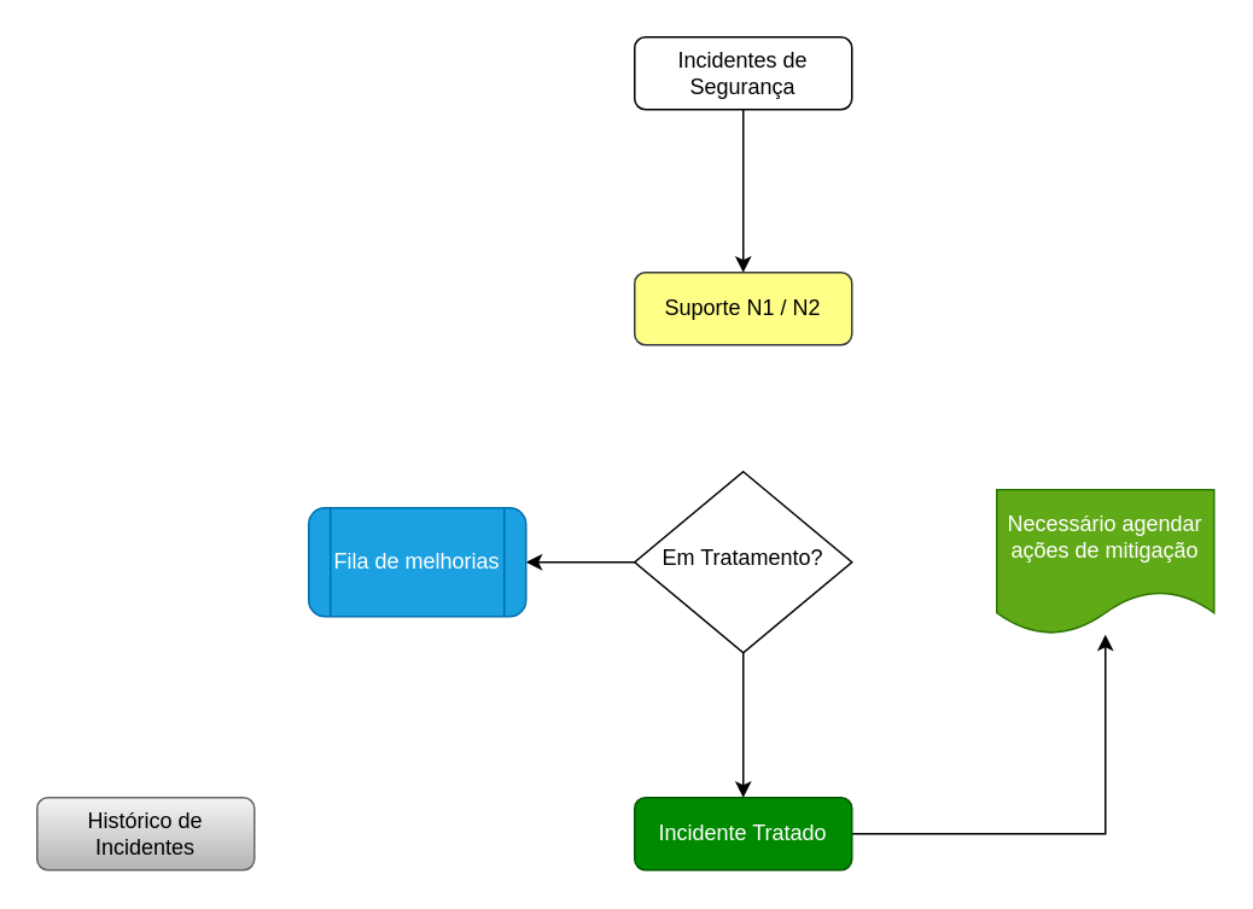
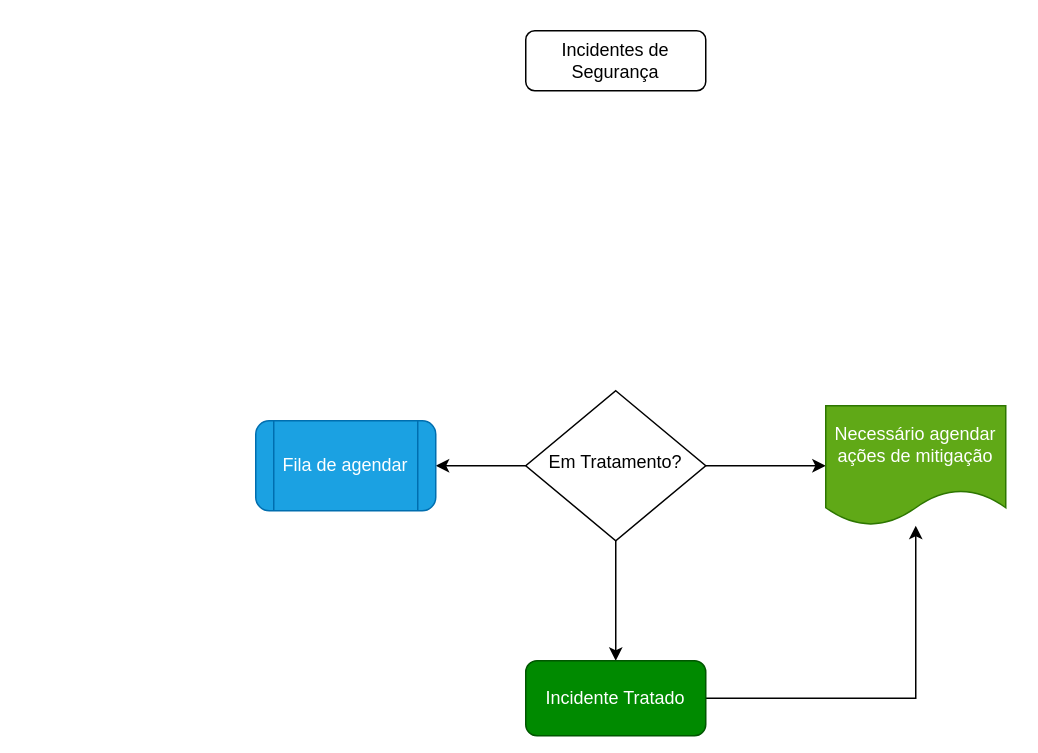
  <mxCell id="0" />
  <mxCell id="1" parent="0" />
+ <mxCell id="2" value="" style="edgeStyle=orthogonalEdgeStyle;rounded=0;orthogonalLoop=1;jettySize=auto;html=1;" parent="1" source="5" target="10" edge="1"><mxGeometry relative="1" as="geometry" /></mxCell>
  <mxCell id="3" value="" style="edgeStyle=orthogonalEdgeStyle;rounded=0;orthogonalLoop=1;jettySize=auto;html=1;" parent="1" source="5" target="9" edge="1"><mxGeometry relative="1" as="geometry" /></mxCell>
  <mxCell id="4" value="" style="edgeStyle=orthogonalEdgeStyle;rounded=0;orthogonalLoop=1;jettySize=auto;html=1;" parent="1" source="5" target="13" edge="1"><mxGeometry relative="1" as="geometry" /></mxCell>
  <mxCell id="5" value="Em Tratamento?" style="rhombus;whiteSpace=wrap;html=1;shadow=0;fontFamily=Helvetica;fontSize=12;align=center;strokeWidth=1;spacing=6;spacingTop=-4;" parent="1" vertex="1"><mxGeometry x="350" y="260" width="120" height="100" as="geometry" /></mxCell>
- <mxCell id="6" value="" style="edgeStyle=orthogonalEdgeStyle;rounded=0;orthogonalLoop=1;jettySize=auto;html=1;" parent="1" source="7" target="11" edge="1"><mxGeometry relative="1" as="geometry" /></mxCell>
  <mxCell id="7" value="Incidentes de Segurança" style="rounded=1;whiteSpace=wrap;html=1;fontSize=12;glass=0;strokeWidth=1;shadow=0;" parent="1" vertex="1"><mxGeometry x="350" y="20" width="120" height="40" as="geometry" /></mxCell>
  <mxCell id="8" value="" style="edgeStyle=orthogonalEdgeStyle;rounded=0;orthogonalLoop=1;jettySize=auto;html=1;" parent="1" source="9" target="10" edge="1"><mxGeometry relative="1" as="geometry" /></mxCell>
- <mxCell id="9" value="Incidente Tratado" style="rounded=1;whiteSpace=wrap;html=1;fontSize=12;glass=0;strokeWidth=1;shadow=0;fillColor=#008a00;fontColor=#ffffff;strokeColor=#005700;" parent="1" vertex="1"><mxGeometry x="350" y="440" width="120" height="40" as="geometry" /></mxCell>
+ <mxCell id="9" value="Incidente Tratado" style="rounded=1;whiteSpace=wrap;html=1;fontSize=12;glass=0;strokeWidth=1;shadow=0;fillColor=#008a00;fontColor=#ffffff;strokeColor=#005700;" parent="1" vertex="1"><mxGeometry x="350" y="440" width="120" height="50" as="geometry" /></mxCell>
  <mxCell id="10" value="Necessário agendar ações de mitigação" style="shape=document;whiteSpace=wrap;html=1;boundedLbl=1;shadow=0;strokeWidth=1;spacing=6;spacingTop=-4;fillColor=#60a917;fontColor=#ffffff;strokeColor=#2D7600;" parent="1" vertex="1"><mxGeometry x="550" y="270" width="120" height="80" as="geometry" /></mxCell>
- <mxCell id="11" value="Suporte N1 / N2" style="rounded=1;whiteSpace=wrap;html=1;fontSize=12;glass=0;strokeWidth=1;shadow=0;fillColor=#ffff88;strokeColor=#36393d;" parent="1" vertex="1"><mxGeometry x="350" y="150" width="120" height="40" as="geometry" /></mxCell>
- <mxCell id="12" value="Histórico de Incidentes" style="rounded=1;whiteSpace=wrap;html=1;fontSize=12;glass=0;strokeWidth=1;shadow=0;fillColor=#f5f5f5;gradientColor=#b3b3b3;strokeColor=#666666;" parent="1" vertex="1"><mxGeometry x="20" y="440" width="120" height="40" as="geometry" /></mxCell>
- <mxCell id="13" value="Fila de melhorias" style="shape=process;whiteSpace=wrap;html=1;backgroundOutline=1;rounded=1;glass=0;strokeWidth=1;shadow=0;fillColor=#1ba1e2;strokeColor=#006EAF;fontColor=#ffffff;" parent="1" vertex="1"><mxGeometry x="170" y="280" width="120" height="60" as="geometry" /></mxCell>
+ <mxCell id="13" value="Fila de agendar" style="shape=process;whiteSpace=wrap;html=1;backgroundOutline=1;rounded=1;glass=0;strokeWidth=1;shadow=0;fillColor=#1ba1e2;strokeColor=#006EAF;fontColor=#ffffff;" parent="1" vertex="1"><mxGeometry x="170" y="280" width="120" height="60" as="geometry" /></mxCell>
